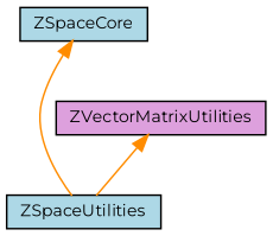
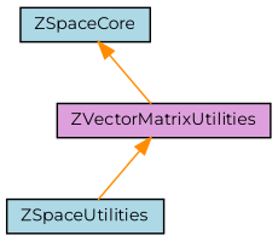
  digraph {
    fontname=Montserrat
    rankdir=TB
    node [color=black fillcolor=lightblue fontname=Montserrat fontsize=10 shape=record style=filled]
    edge [color=darkorange dir=back fontname=Montserrat fontsize=10 labelfontname=Helvetica labelfontsize=10 shape=plaintext style=solid]
    n1 [fontcolor=black height=0.2 label=ZSpaceUtilities width=0.4]
    n2 [fillcolor=plum height=0.2 label=ZVectorMatrixUtilities width=0.4]
    n3 [height=0.2 label=ZSpaceCore width=0.4]
    n2 -> n1
-   n3 -> n1
+   n3 -> n2
  }
